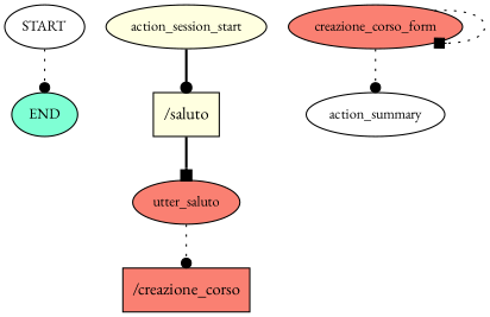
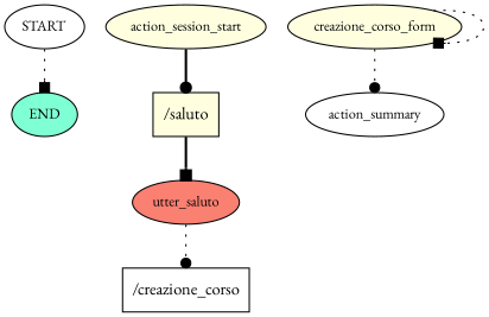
  digraph {
    fontname="EB Garamond"
    node [fillcolor=lightyellow fontname="EB Garamond" fontsize=12 style=filled]
    edge [arrowhead=dot fontname="EB Garamond" style=dotted]
    n1 [fillcolor=white label=START]
    n2 [fillcolor=aquamarine label=END]
    n3 [label=action_session_start]
    n4 [label="/saluto" shape=rect fontsize=""]
    n5 [fillcolor=salmon label=utter_saluto]
-   n6 [fillcolor=salmon label="/creazione_corso" shape=rect fontsize=""]
-   n7 [fillcolor=salmon label=creazione_corso_form]
+   n6 [fillcolor=white label="/creazione_corso" shape=rect fontsize=""]
+   n7 [label=creazione_corso_form]
    n8 [fillcolor=white label=action_summary]
-   n1 -> n2
+   n1 -> n2 [arrowhead=box]
    n3 -> n4 [style=bold]
    n4 -> n5 [arrowhead=box style=bold]
    n5 -> n6
    n7 -> n7 [arrowhead=box]
    n7 -> n8
  }
